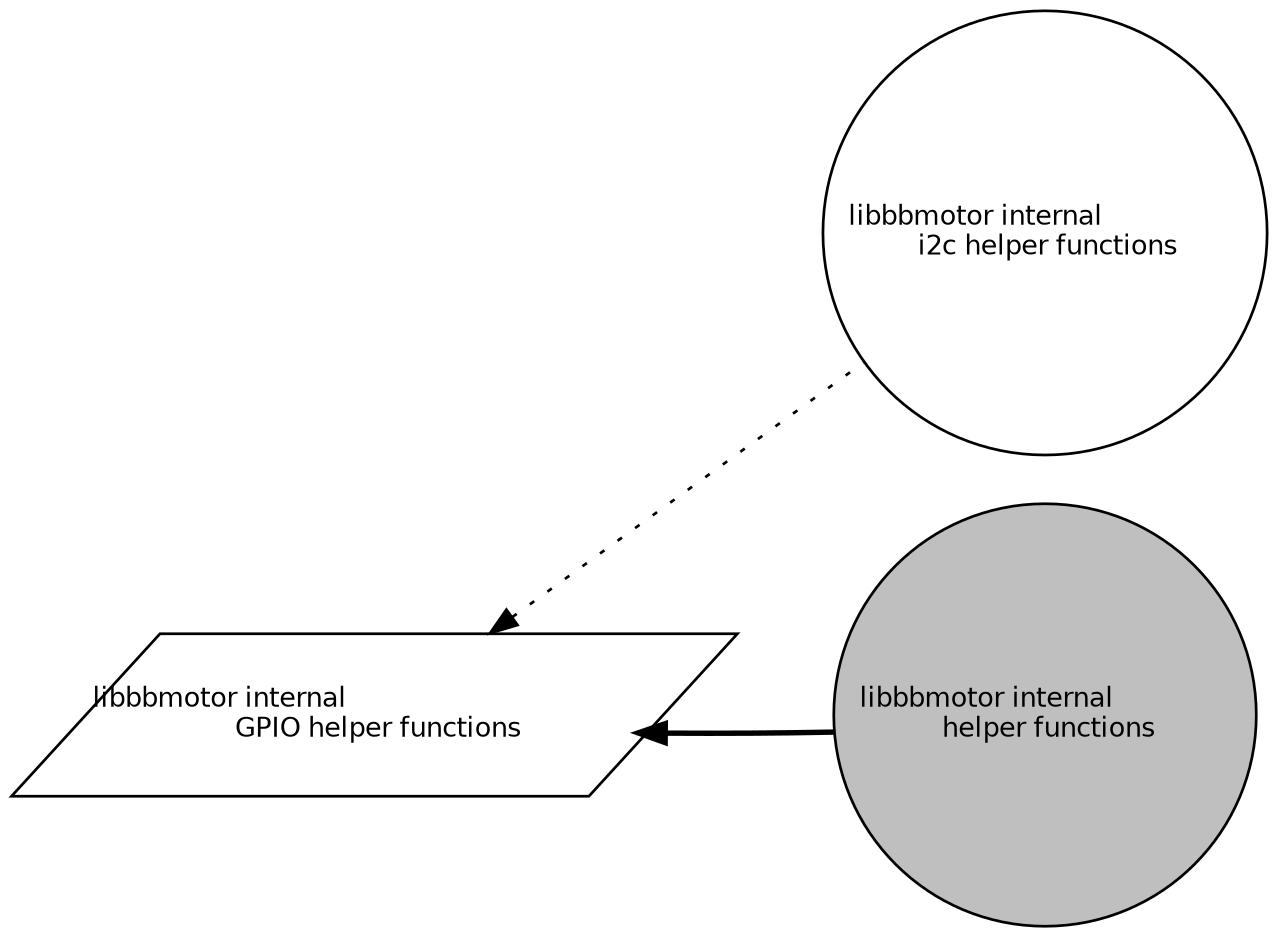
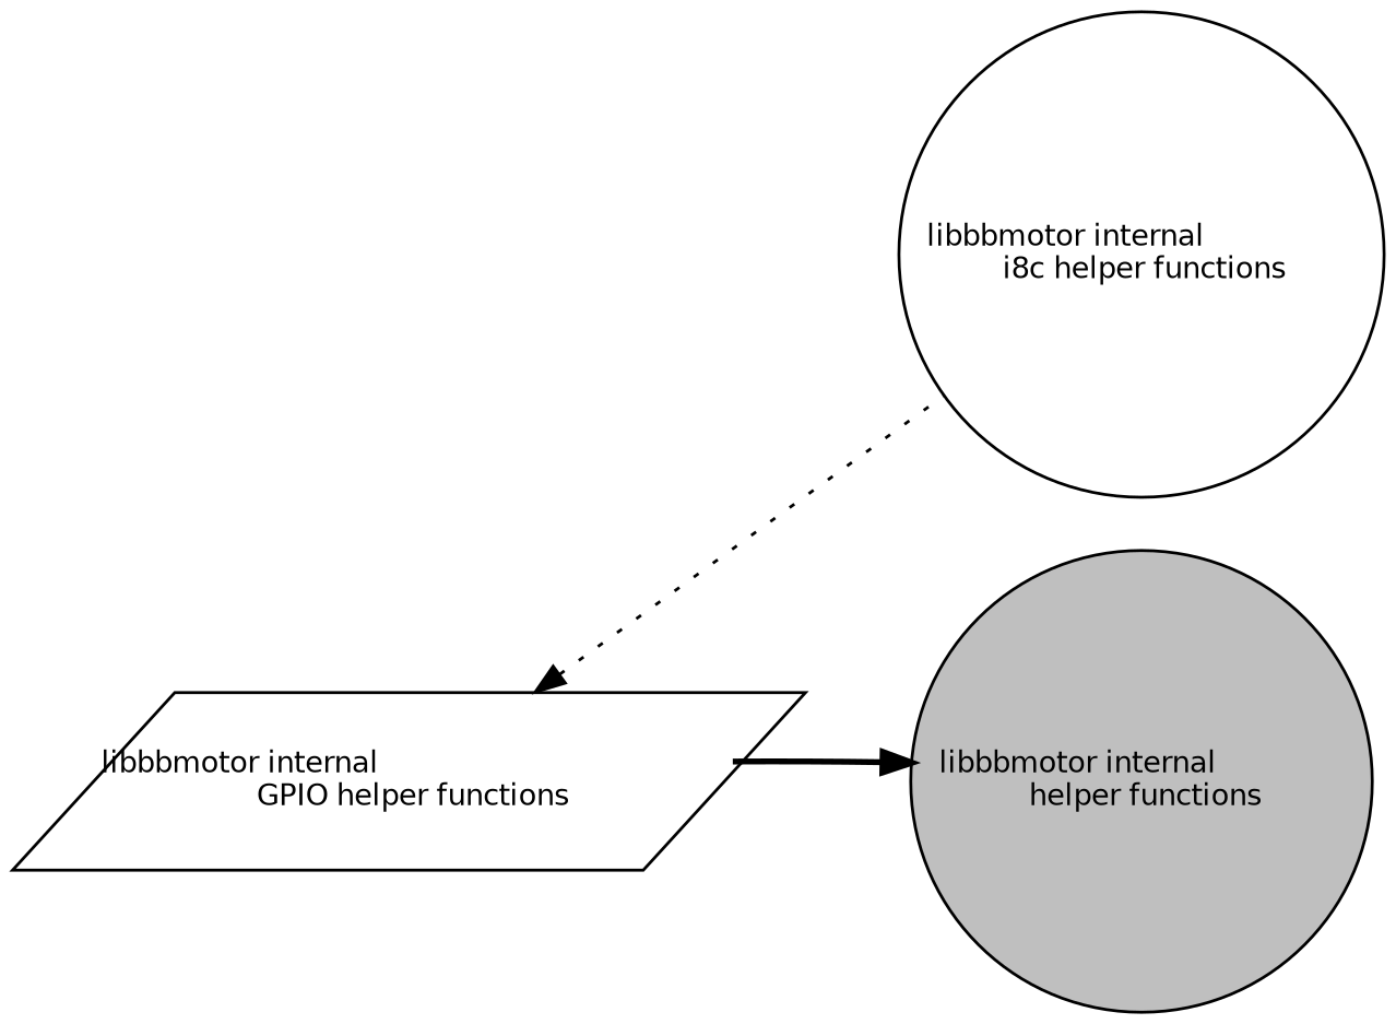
  digraph {
    rankdir=LR
    node [color=black fillcolor=white fontname=Helvetica fontsize=10 shape=circle style=filled]
    edge [dir=back fontname=Helvetica fontsize=10 labelfontname=Helvetica labelfontsize=10 shape=plaintext]
    n1 [height=0.2 label="libbbmotor internal\l GPIO helper functions" shape=parallelogram width=0.4]
-   n2 [height=0.2 label="libbbmotor internal\l i2c helper functions" width=0.4]
+   n2 [height=0.2 label="libbbmotor internal\l i8c helper functions" width=0.4]
    n3 [fillcolor=grey75 fontcolor=black height=0.2 label="libbbmotor internal\l helper functions" width=0.4]
    n1 -> n2 [style=dotted]
-   n1 -> n3 [style=bold]
+   n3 -> n1 [style=bold]
  }
